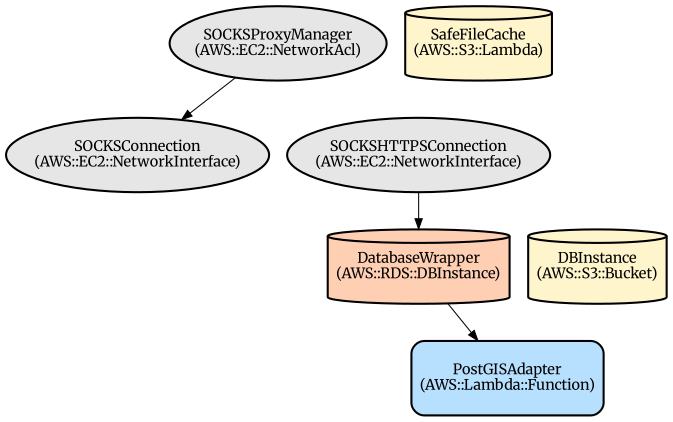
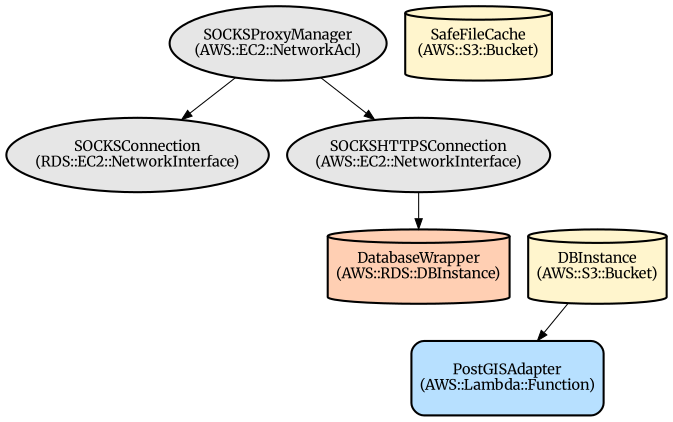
  digraph {
    fontname=Merriweather
    node [color=black fillcolor="#E6E6E6" fontname=Merriweather style="filled,bold,rounded"]
    edge [fontname=Merriweather]
    n1 [fillcolor="#B7E0FF" height=1 label="PostGISAdapter\n(AWS::Lambda::Function)" shape=rectangle]
    n2 [fillcolor="#FFCFB3" height=1 label="DatabaseWrapper\n(AWS::RDS::DBInstance)" shape=cylinder]
-   n3 [height=1 label="SOCKSConnection\n(AWS::EC2::NetworkInterface)"]
+   n3 [height=1 label="SOCKSConnection\n(RDS::EC2::NetworkInterface)"]
    n4 [height=1 label="SOCKSHTTPSConnection\n(AWS::EC2::NetworkInterface)"]
    n5 [height=1 label="SOCKSProxyManager\n(AWS::EC2::NetworkAcl)"]
    n6 [fillcolor="#FFF5CD" height=1 label="DBInstance\n(AWS::S3::Bucket)" shape=cylinder]
-   n7 [fillcolor="#FFF5CD" height=1 label="SafeFileCache\n(AWS::S3::Lambda)" shape=cylinder]
-   n2 -> n1
+   n7 [fillcolor="#FFF5CD" height=1 label="SafeFileCache\n(AWS::S3::Bucket)" shape=cylinder]
+   n6 -> n1
    n4 -> n2
    n5 -> n3
+   n5 -> n4
  }
